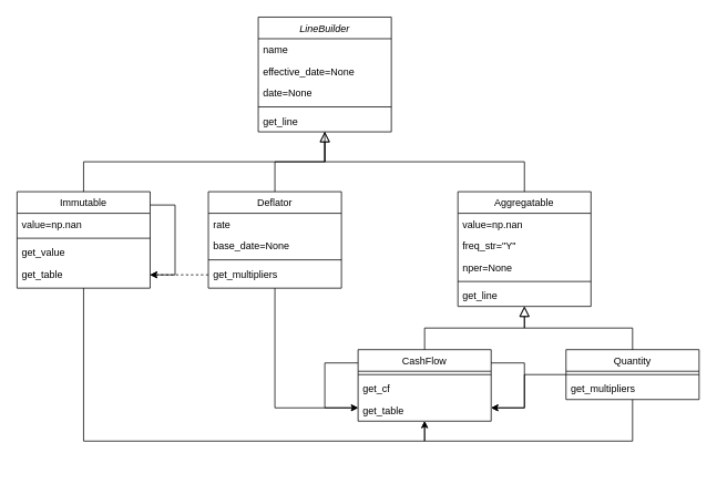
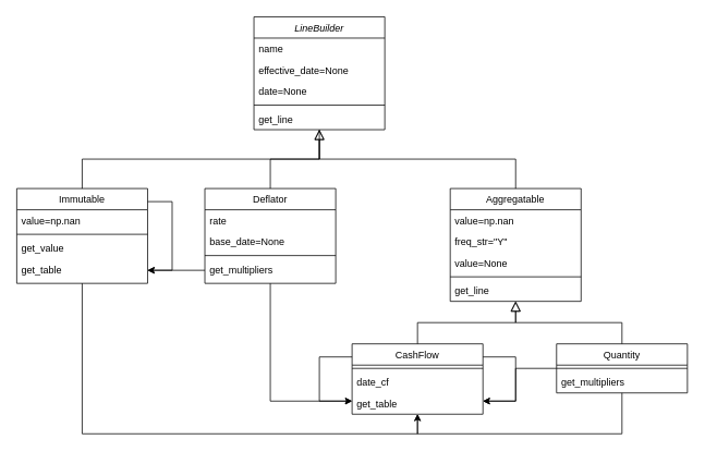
  <mxCell id="0" />
  <mxCell id="1" parent="0" />
  <mxCell id="2" value="LineBuilder" style="swimlane;fontStyle=2;align=center;verticalAlign=top;childLayout=stackLayout;horizontal=1;startSize=26;horizontalStack=0;resizeParent=1;resizeLast=0;collapsible=1;marginBottom=0;rounded=0;shadow=0;strokeWidth=1;" parent="1" vertex="1"><mxGeometry x="310" y="20" width="160" height="138" as="geometry"><mxRectangle x="230" y="140" width="160" height="26" as="alternateBounds" /></mxGeometry></mxCell>
  <mxCell id="3" value="name" style="text;align=left;verticalAlign=top;spacingLeft=4;spacingRight=4;overflow=hidden;rotatable=0;points=[[0,0.5],[1,0.5]];portConstraint=eastwest;" parent="2" vertex="1"><mxGeometry y="26" width="160" height="26" as="geometry" /></mxCell>
  <mxCell id="4" value="effective_date=None" style="text;align=left;verticalAlign=top;spacingLeft=4;spacingRight=4;overflow=hidden;rotatable=0;points=[[0,0.5],[1,0.5]];portConstraint=eastwest;rounded=0;shadow=0;html=0;" parent="2" vertex="1"><mxGeometry y="52" width="160" height="26" as="geometry" /></mxCell>
  <mxCell id="5" value="date=None" style="text;align=left;verticalAlign=top;spacingLeft=4;spacingRight=4;overflow=hidden;rotatable=0;points=[[0,0.5],[1,0.5]];portConstraint=eastwest;rounded=0;shadow=0;html=0;" parent="2" vertex="1"><mxGeometry y="78" width="160" height="26" as="geometry" /></mxCell>
  <mxCell id="6" value="" style="line;html=1;strokeWidth=1;align=left;verticalAlign=middle;spacingTop=-1;spacingLeft=3;spacingRight=3;rotatable=0;labelPosition=right;points=[];portConstraint=eastwest;" parent="2" vertex="1"><mxGeometry y="104" width="160" height="8" as="geometry" /></mxCell>
  <mxCell id="7" value="get_line" style="text;align=left;verticalAlign=top;spacingLeft=4;spacingRight=4;overflow=hidden;rotatable=0;points=[[0,0.5],[1,0.5]];portConstraint=eastwest;" parent="2" vertex="1"><mxGeometry y="112" width="160" height="26" as="geometry" /></mxCell>
  <mxCell id="8" value="Aggregatable" style="swimlane;fontStyle=0;align=center;verticalAlign=top;childLayout=stackLayout;horizontal=1;startSize=26;horizontalStack=0;resizeParent=1;resizeLast=0;collapsible=1;marginBottom=0;rounded=0;shadow=0;strokeWidth=1;" parent="1" vertex="1"><mxGeometry x="550" y="230" width="160" height="138" as="geometry"><mxRectangle x="340" y="380" width="170" height="26" as="alternateBounds" /></mxGeometry></mxCell>
  <mxCell id="9" value="value=np.nan" style="text;strokeColor=none;fillColor=none;align=left;verticalAlign=top;spacingLeft=4;spacingRight=4;overflow=hidden;rotatable=0;points=[[0,0.5],[1,0.5]];portConstraint=eastwest;" vertex="1" parent="8"><mxGeometry y="26" width="160" height="26" as="geometry" /></mxCell>
  <mxCell id="10" value="freq_str=&quot;Y&quot;" style="text;align=left;verticalAlign=top;spacingLeft=4;spacingRight=4;overflow=hidden;rotatable=0;points=[[0,0.5],[1,0.5]];portConstraint=eastwest;" parent="8" vertex="1"><mxGeometry y="52" width="160" height="26" as="geometry" /></mxCell>
- <mxCell id="11" value="nper=None" style="text;align=left;verticalAlign=top;spacingLeft=4;spacingRight=4;overflow=hidden;rotatable=0;points=[[0,0.5],[1,0.5]];portConstraint=eastwest;" vertex="1" parent="8"><mxGeometry y="78" width="160" height="26" as="geometry" /></mxCell>
+ <mxCell id="11" value="value=None" style="text;align=left;verticalAlign=top;spacingLeft=4;spacingRight=4;overflow=hidden;rotatable=0;points=[[0,0.5],[1,0.5]];portConstraint=eastwest;" vertex="1" parent="8"><mxGeometry y="78" width="160" height="26" as="geometry" /></mxCell>
  <mxCell id="12" value="" style="line;html=1;strokeWidth=1;align=left;verticalAlign=middle;spacingTop=-1;spacingLeft=3;spacingRight=3;rotatable=0;labelPosition=right;points=[];portConstraint=eastwest;" parent="8" vertex="1"><mxGeometry y="104" width="160" height="8" as="geometry" /></mxCell>
  <mxCell id="13" value="get_line" style="text;strokeColor=none;fillColor=none;align=left;verticalAlign=top;spacingLeft=4;spacingRight=4;overflow=hidden;rotatable=0;points=[[0,0.5],[1,0.5]];portConstraint=eastwest;" vertex="1" parent="8"><mxGeometry y="112" width="160" height="26" as="geometry" /></mxCell>
  <mxCell id="14" value="" style="endArrow=block;endSize=10;endFill=0;shadow=0;strokeWidth=1;rounded=0;edgeStyle=elbowEdgeStyle;elbow=vertical;" parent="1" source="8" target="2" edge="1"><mxGeometry width="160" relative="1" as="geometry"><mxPoint x="230" y="243" as="sourcePoint" /><mxPoint x="330" y="141" as="targetPoint" /></mxGeometry></mxCell>
  <mxCell id="15" value="Deflator" style="swimlane;fontStyle=0;align=center;verticalAlign=top;childLayout=stackLayout;horizontal=1;startSize=26;horizontalStack=0;resizeParent=1;resizeLast=0;collapsible=1;marginBottom=0;rounded=0;shadow=0;strokeWidth=1;" vertex="1" parent="1"><mxGeometry x="250" y="230" width="160" height="116" as="geometry"><mxRectangle x="340" y="380" width="170" height="26" as="alternateBounds" /></mxGeometry></mxCell>
  <mxCell id="16" value="rate" style="text;align=left;verticalAlign=top;spacingLeft=4;spacingRight=4;overflow=hidden;rotatable=0;points=[[0,0.5],[1,0.5]];portConstraint=eastwest;" vertex="1" parent="15"><mxGeometry y="26" width="160" height="26" as="geometry" /></mxCell>
  <mxCell id="17" value="base_date=None" style="text;align=left;verticalAlign=top;spacingLeft=4;spacingRight=4;overflow=hidden;rotatable=0;points=[[0,0.5],[1,0.5]];portConstraint=eastwest;" vertex="1" parent="15"><mxGeometry y="52" width="160" height="26" as="geometry" /></mxCell>
  <mxCell id="18" value="" style="line;html=1;strokeWidth=1;align=left;verticalAlign=middle;spacingTop=-1;spacingLeft=3;spacingRight=3;rotatable=0;labelPosition=right;points=[];portConstraint=eastwest;" vertex="1" parent="15"><mxGeometry y="78" width="160" height="8" as="geometry" /></mxCell>
  <mxCell id="19" value="get_multipliers" style="text;align=left;verticalAlign=top;spacingLeft=4;spacingRight=4;overflow=hidden;rotatable=0;points=[[0,0.5],[1,0.5]];portConstraint=eastwest;" vertex="1" parent="15"><mxGeometry y="86" width="160" height="26" as="geometry" /></mxCell>
  <mxCell id="20" value="" style="endArrow=none;html=1;edgeStyle=orthogonalEdgeStyle;rounded=0;" edge="1" parent="1" source="2" target="15"><mxGeometry relative="1" as="geometry"><mxPoint x="350" y="330" as="sourcePoint" /><mxPoint x="510" y="330" as="targetPoint" /></mxGeometry></mxCell>
  <mxCell id="21" value="Immutable" style="swimlane;fontStyle=0;align=center;verticalAlign=top;childLayout=stackLayout;horizontal=1;startSize=26;horizontalStack=0;resizeParent=1;resizeLast=0;collapsible=1;marginBottom=0;rounded=0;shadow=0;strokeWidth=1;" vertex="1" parent="1"><mxGeometry y="230" width="160" height="116" as="geometry" x="20"><mxRectangle x="340" y="380" width="170" height="26" as="alternateBounds" /></mxGeometry></mxCell>
  <mxCell id="22" value="value=np.nan" style="text;align=left;verticalAlign=top;spacingLeft=4;spacingRight=4;overflow=hidden;rotatable=0;points=[[0,0.5],[1,0.5]];portConstraint=eastwest;" vertex="1" parent="21"><mxGeometry y="26" width="160" height="26" as="geometry" /></mxCell>
  <mxCell id="23" value="" style="line;html=1;strokeWidth=1;align=left;verticalAlign=middle;spacingTop=-1;spacingLeft=3;spacingRight=3;rotatable=0;labelPosition=right;points=[];portConstraint=eastwest;" vertex="1" parent="21"><mxGeometry y="52" width="160" height="8" as="geometry" /></mxCell>
  <mxCell id="24" value="get_value" style="text;align=left;verticalAlign=top;spacingLeft=4;spacingRight=4;overflow=hidden;rotatable=0;points=[[0,0.5],[1,0.5]];portConstraint=eastwest;" vertex="1" parent="21"><mxGeometry y="60" width="160" height="26" as="geometry" /></mxCell>
  <mxCell id="25" value="get_table" style="text;strokeColor=none;fillColor=none;align=left;verticalAlign=top;spacingLeft=4;spacingRight=4;overflow=hidden;rotatable=0;points=[[0,0.5],[1,0.5]];portConstraint=eastwest;" vertex="1" parent="21"><mxGeometry y="86" width="160" height="26" as="geometry" /></mxCell>
  <mxCell id="26" value="" style="endArrow=block;endSize=10;endFill=0;shadow=0;strokeWidth=1;rounded=0;edgeStyle=elbowEdgeStyle;elbow=vertical;" edge="1" parent="1" source="21" target="2"><mxGeometry width="160" relative="1" as="geometry"><mxPoint x="710" y="542" as="sourcePoint" /><mxPoint x="310" y="440" as="targetPoint" /></mxGeometry></mxCell>
  <mxCell id="27" value="Quantity" style="swimlane;fontStyle=0;align=center;verticalAlign=top;childLayout=stackLayout;horizontal=1;startSize=26;horizontalStack=0;resizeParent=1;resizeLast=0;collapsible=1;marginBottom=0;rounded=0;shadow=0;strokeWidth=1;" vertex="1" parent="1"><mxGeometry x="680" y="420" width="160" height="60" as="geometry"><mxRectangle x="340" y="380" width="170" height="26" as="alternateBounds" /></mxGeometry></mxCell>
  <mxCell id="28" value="" style="line;html=1;strokeWidth=1;align=left;verticalAlign=middle;spacingTop=-1;spacingLeft=3;spacingRight=3;rotatable=0;labelPosition=right;points=[];portConstraint=eastwest;" vertex="1" parent="27"><mxGeometry y="26" width="160" height="8" as="geometry" /></mxCell>
  <mxCell id="29" value="get_multipliers" style="text;align=left;verticalAlign=top;spacingLeft=4;spacingRight=4;overflow=hidden;rotatable=0;points=[[0,0.5],[1,0.5]];portConstraint=eastwest;" vertex="1" parent="27"><mxGeometry y="34" width="160" height="26" as="geometry" /></mxCell>
  <mxCell id="30" value="CashFlow" style="swimlane;fontStyle=0;align=center;verticalAlign=top;childLayout=stackLayout;horizontal=1;startSize=26;horizontalStack=0;resizeParent=1;resizeLast=0;collapsible=1;marginBottom=0;rounded=0;shadow=0;strokeWidth=1;" vertex="1" parent="1"><mxGeometry x="430" y="420" width="160" height="86" as="geometry"><mxRectangle x="340" y="380" width="170" height="26" as="alternateBounds" /></mxGeometry></mxCell>
  <mxCell id="31" value="" style="line;html=1;strokeWidth=1;align=left;verticalAlign=middle;spacingTop=-1;spacingLeft=3;spacingRight=3;rotatable=0;labelPosition=right;points=[];portConstraint=eastwest;" vertex="1" parent="30"><mxGeometry y="26" width="160" height="8" as="geometry" /></mxCell>
- <mxCell id="32" value="get_cf" style="text;align=left;verticalAlign=top;spacingLeft=4;spacingRight=4;overflow=hidden;rotatable=0;points=[[0,0.5],[1,0.5]];portConstraint=eastwest;" vertex="1" parent="30"><mxGeometry y="34" width="160" height="26" as="geometry" /></mxCell>
+ <mxCell id="32" value="date_cf" style="text;align=left;verticalAlign=top;spacingLeft=4;spacingRight=4;overflow=hidden;rotatable=0;points=[[0,0.5],[1,0.5]];portConstraint=eastwest;" vertex="1" parent="30"><mxGeometry y="34" width="160" height="26" as="geometry" /></mxCell>
  <mxCell id="33" value="get_table" style="text;strokeColor=none;fillColor=none;align=left;verticalAlign=top;spacingLeft=4;spacingRight=4;overflow=hidden;rotatable=0;points=[[0,0.5],[1,0.5]];portConstraint=eastwest;" vertex="1" parent="30"><mxGeometry y="60" width="160" height="26" as="geometry" /></mxCell>
  <mxCell id="34" value="" style="endArrow=block;endSize=10;endFill=0;shadow=0;strokeWidth=1;rounded=0;edgeStyle=elbowEdgeStyle;elbow=vertical;" edge="1" parent="1" source="30" target="8"><mxGeometry width="160" relative="1" as="geometry"><mxPoint x="410" y="532" as="sourcePoint" /><mxPoint x="100" y="430" as="targetPoint" /></mxGeometry></mxCell>
  <mxCell id="35" value="" style="endArrow=block;endSize=10;endFill=0;shadow=0;strokeWidth=1;rounded=0;edgeStyle=elbowEdgeStyle;elbow=vertical;" edge="1" parent="1" source="27" target="8"><mxGeometry width="160" relative="1" as="geometry"><mxPoint x="770" y="440" as="sourcePoint" /><mxPoint x="640" y="352" as="targetPoint" /></mxGeometry></mxCell>
  <mxCell id="36" value="" style="edgeStyle=elbowEdgeStyle;elbow=vertical;endArrow=open;html=1;rounded=0;exitX=0.5;exitY=1;exitDx=0;exitDy=0;" edge="1" parent="1" source="21" target="30"><mxGeometry width="50" height="50" relative="1" as="geometry"><mxPoint x="360" y="590" as="sourcePoint" /><mxPoint x="410" y="540" as="targetPoint" /><Array as="points"><mxPoint x="310" y="530" /></Array></mxGeometry></mxCell>
  <mxCell id="37" value="" style="edgeStyle=elbowEdgeStyle;elbow=horizontal;endArrow=classic;html=1;rounded=0;" edge="1" parent="1" source="27" target="30"><mxGeometry width="50" height="50" relative="1" as="geometry"><mxPoint x="410" y="360" as="sourcePoint" /><mxPoint x="460" y="310" as="targetPoint" /><Array as="points"><mxPoint x="630" y="530" /><mxPoint x="640" y="560" /></Array></mxGeometry></mxCell>
  <mxCell id="38" value="" style="edgeStyle=elbowEdgeStyle;elbow=vertical;endArrow=classic;html=1;rounded=0;" edge="1" parent="1" source="21" target="21"><mxGeometry width="50" height="50" relative="1" as="geometry"><mxPoint x="410" y="360" as="sourcePoint" /><mxPoint x="460" y="310" as="targetPoint" /><Array as="points"><mxPoint x="210" y="330" /></Array></mxGeometry></mxCell>
  <mxCell id="39" value="" style="edgeStyle=elbowEdgeStyle;elbow=horizontal;endArrow=classic;html=1;rounded=0;" edge="1" parent="1" source="15" target="30"><mxGeometry width="50" height="50" relative="1" as="geometry"><mxPoint x="410" y="360" as="sourcePoint" /><mxPoint x="460" y="310" as="targetPoint" /><Array as="points"><mxPoint x="330" y="490" /></Array></mxGeometry></mxCell>
  <mxCell id="40" value="" style="edgeStyle=elbowEdgeStyle;elbow=vertical;endArrow=classic;html=1;rounded=0;" edge="1" parent="1" source="30" target="30"><mxGeometry width="50" height="50" relative="1" as="geometry"><mxPoint x="410" y="360" as="sourcePoint" /><mxPoint x="460" y="310" as="targetPoint" /><Array as="points"><mxPoint x="390" y="490" /></Array></mxGeometry></mxCell>
  <mxCell id="41" value="" style="edgeStyle=elbowEdgeStyle;elbow=vertical;endArrow=classic;html=1;rounded=0;" edge="1" parent="1" source="30" target="30"><mxGeometry width="50" height="50" relative="1" as="geometry"><mxPoint x="410" y="360" as="sourcePoint" /><mxPoint x="460" y="310" as="targetPoint" /><Array as="points"><mxPoint x="630" y="490" /></Array></mxGeometry></mxCell>
  <mxCell id="42" value="" style="edgeStyle=elbowEdgeStyle;elbow=horizontal;endArrow=classic;html=1;rounded=0;" edge="1" parent="1" source="27" target="30"><mxGeometry width="50" height="50" relative="1" as="geometry"><mxPoint x="410" y="360" as="sourcePoint" /><mxPoint x="460" y="310" as="targetPoint" /><Array as="points"><mxPoint x="630" y="490" /></Array></mxGeometry></mxCell>
- <mxCell id="43" value="" style="edgeStyle=elbowEdgeStyle;elbow=horizontal;endArrow=classic;html=1;rounded=0;dashed=1;" edge="1" parent="1" source="15" target="21"><mxGeometry width="50" height="50" relative="1" as="geometry"><mxPoint x="410" y="360" as="sourcePoint" /><mxPoint x="460" y="310" as="targetPoint" /><Array as="points"><mxPoint x="210" y="330" /></Array></mxGeometry></mxCell>
+ <mxCell id="43" value="" style="edgeStyle=elbowEdgeStyle;elbow=horizontal;endArrow=classic;html=1;rounded=0;" edge="1" parent="1" source="15" target="21"><mxGeometry width="50" height="50" relative="1" as="geometry"><mxPoint x="410" y="360" as="sourcePoint" /><mxPoint x="460" y="310" as="targetPoint" /><Array as="points"><mxPoint x="210" y="330" /></Array></mxGeometry></mxCell>
